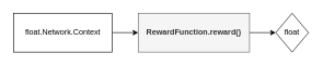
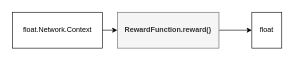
  <mxCell id="0" />
  <mxCell id="1" parent="0" />
  <mxCell id="2" style="edgeStyle=orthogonalEdgeStyle;rounded=0;orthogonalLoop=1;jettySize=auto;html=1;exitX=1;exitY=0.5;exitDx=0;exitDy=0;entryX=0;entryY=0.5;entryDx=0;entryDy=0;" parent="1" source="3" edge="1" target="6"><mxGeometry relative="1" as="geometry"><mxPoint x="370" y="50" as="targetPoint" /></mxGeometry></mxCell>
- <mxCell id="3" value="&lt;b&gt;RewardFunction.reward()&lt;/b&gt;" style="rounded=0;whiteSpace=wrap;html=1;fillColor=#f5f5f5;strokeColor=#666666;fontColor=#333333;" parent="1" vertex="1"><mxGeometry x="210" y="20" width="170" height="60" as="geometry" /></mxCell>
+ <mxCell id="3" value="&lt;b&gt;RewardFunction.reward()&lt;/b&gt;" style="rounded=0;whiteSpace=wrap;html=1;fillColor=#f5f5f5;strokeColor=#666666;fontColor=#333333;" parent="1" vertex="1"><mxGeometry x="195" y="20" width="170" height="60" as="geometry" /></mxCell>
  <mxCell id="4" style="edgeStyle=orthogonalEdgeStyle;rounded=0;orthogonalLoop=1;jettySize=auto;html=1;exitX=1;exitY=0.5;exitDx=0;exitDy=0;entryX=0;entryY=0.5;entryDx=0;entryDy=0;" parent="1" source="5" target="3" edge="1"><mxGeometry relative="1" as="geometry" /></mxCell>
  <mxCell id="5" value="float.Network.Context" style="rounded=0;whiteSpace=wrap;html=1;" parent="1" vertex="1"><mxGeometry x="20" y="20" width="150" height="60" as="geometry" /></mxCell>
- <mxCell id="6" value="float" style="rhombus;whiteSpace=wrap;html=1;" parent="1" vertex="1"><mxGeometry x="420" y="20" width="50" height="60" as="geometry" /></mxCell>
+ <mxCell id="6" value="float" style="rounded=0;whiteSpace=wrap;html=1;" parent="1" vertex="1"><mxGeometry x="420" y="20" width="50" height="60" as="geometry" /></mxCell>
